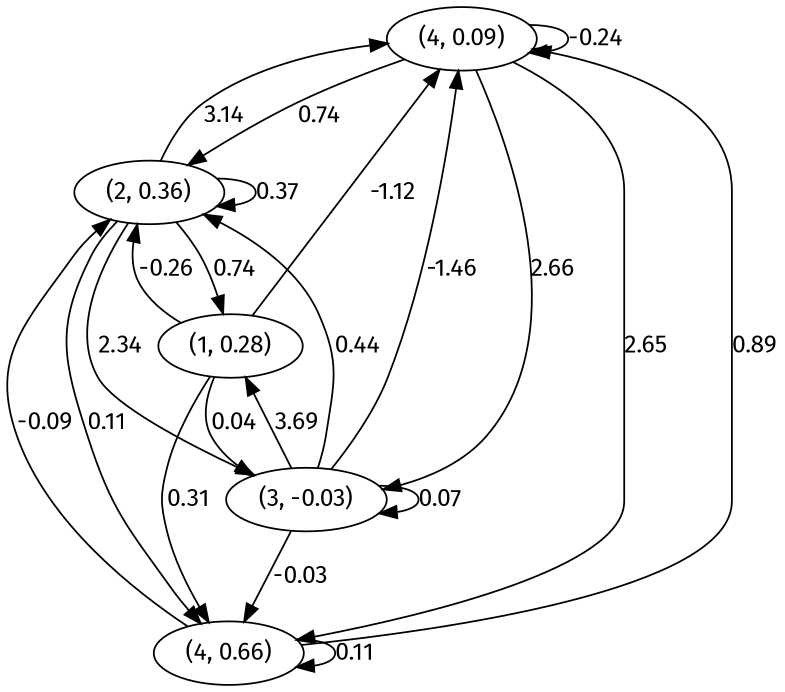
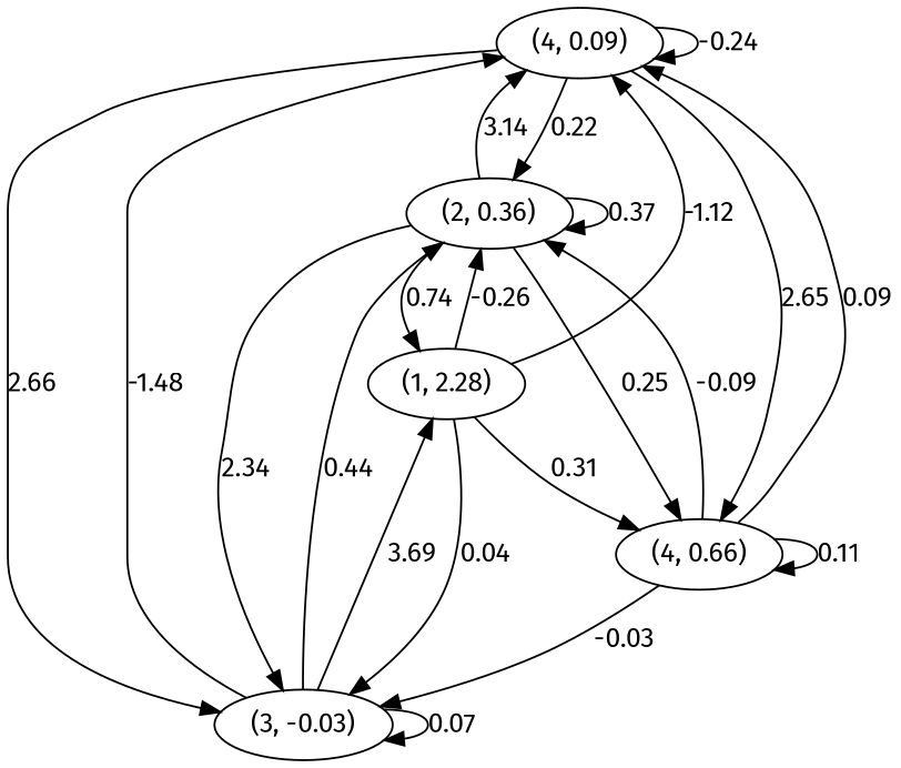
  digraph {
    fontname="Fira Sans"
    node [fontname="Fira Sans"]
    edge [fontname="Fira Sans"]
    n1 [label="(4, 0.09)"]
    n2 [label="(2, 0.36)"]
    n3 [label="(3, -0.03)"]
    n4 [label="(4, 0.66)"]
-   n5 [label="(1, 0.28)"]
+   n5 [label="(1, 2.28)"]
    n1 -> n1 [label=-0.24]
-   n1 -> n2 [label=0.74]
+   n1 -> n2 [label=0.22]
    n1 -> n3 [label=2.66]
    n1 -> n4 [label=2.65]
    n2 -> n1 [label=3.14]
    n2 -> n2 [label=0.37]
    n2 -> n3 [label=2.34]
-   n2 -> n4 [label=0.11]
+   n2 -> n4 [label=0.25]
    n2 -> n5 [label=0.74]
-   n3 -> n1 [label=-1.46]
+   n3 -> n1 [label=-1.48]
    n3 -> n2 [label=0.44]
    n3 -> n3 [label=0.07]
-   n3 -> n4 [label=-0.03]
+   n4 -> n3 [label=-0.03]
    n3 -> n5 [label=3.69]
-   n4 -> n1 [label=0.89]
+   n4 -> n1 [label=0.09]
    n4 -> n2 [label=-0.09]
    n4 -> n4 [label=0.11]
    n5 -> n1 [label=-1.12]
    n5 -> n2 [label=-0.26]
    n5 -> n3 [label=0.04]
    n5 -> n4 [label=0.31]
  }
